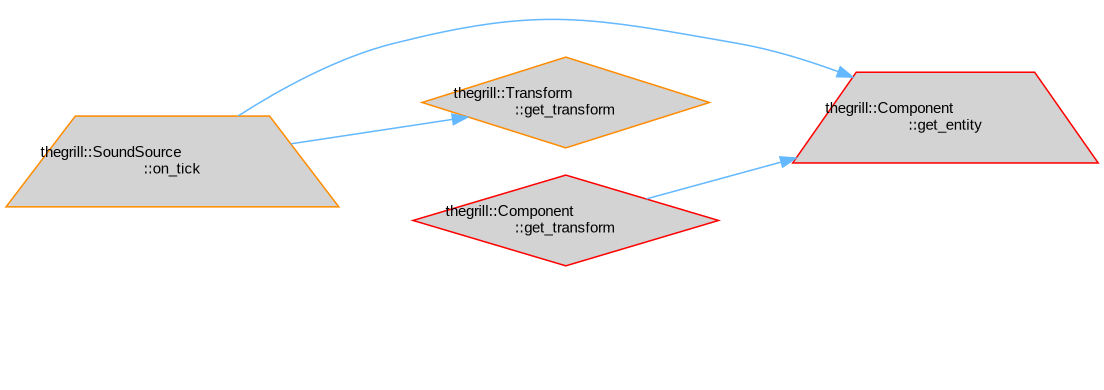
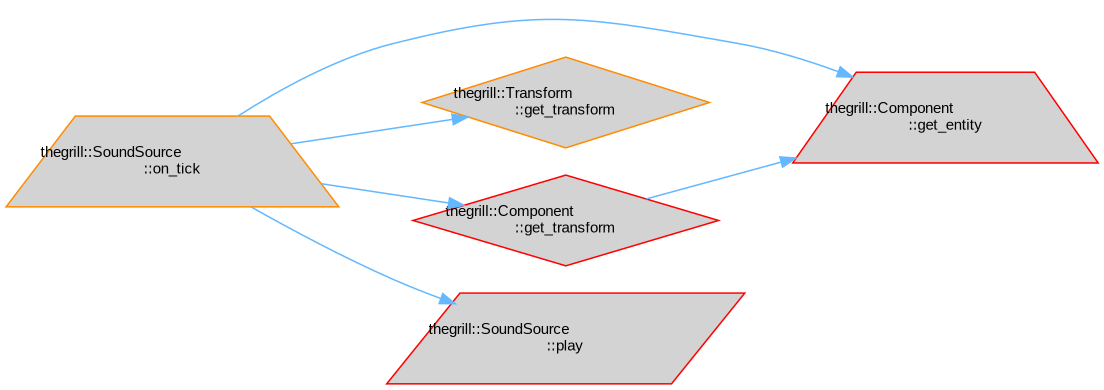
  digraph {
    fontname="Liberation Sans"
    rankdir=LR
    node [color=red fillcolor=lightgrey fontname="Liberation Sans" fontsize=10 shape=trapezium style=filled]
    edge [color=steelblue1 fontname="Liberation Sans" fontsize=10 labelfontname=Helvetica labelfontsize=10 style=solid]
    n1 [color=darkorange fontcolor=black height=0.2 label="thegrill::SoundSource\l::on_tick" width=0.4]
    n2 [height=0.2 label="thegrill::Component\l::get_entity" width=0.4]
    n3 [color=darkorange height=0.2 label="thegrill::Transform\l::get_transform" shape=diamond width=0.4]
    n4 [height=0.2 label="thegrill::Component\l::get_transform" shape=diamond width=0.4]
+   n5 [height=0.2 label="thegrill::SoundSource\l::play" shape=parallelogram width=0.4]
    n1 -> n2
    n1 -> n3
+   n1 -> n4
+   n1 -> n5
    n4 -> n2
  }
